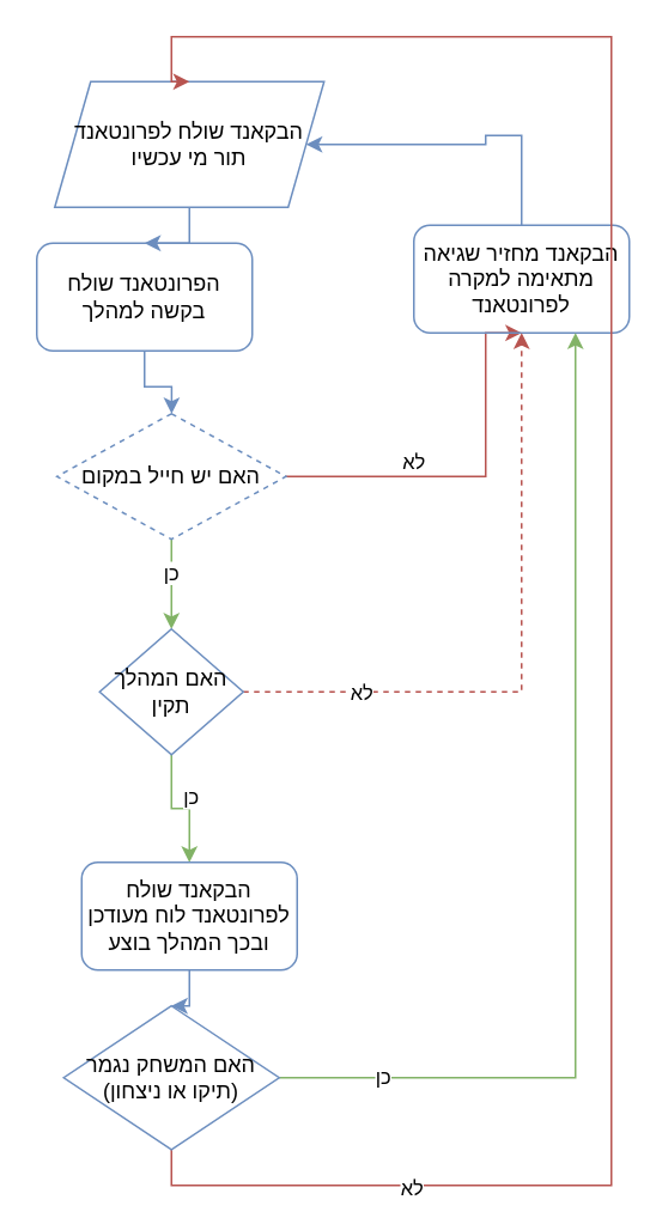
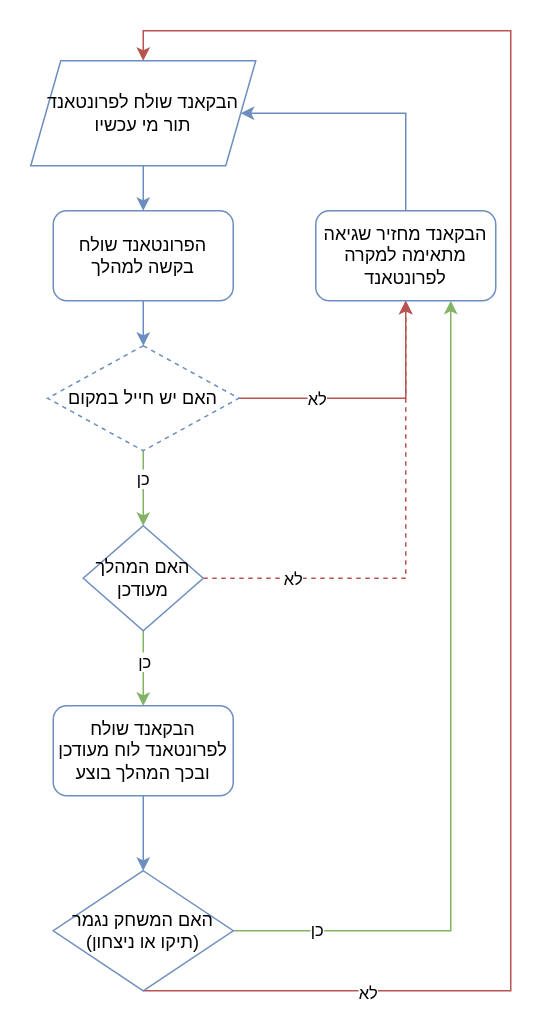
  <mxCell id="0" />
  <mxCell id="1" parent="0" />
  <mxCell id="2" value="" style="edgeStyle=orthogonalEdgeStyle;rounded=0;orthogonalLoop=1;jettySize=auto;html=1;fillColor=#dae8fc;strokeColor=#6c8ebf;" edge="1" parent="1" source="3" target="5"><mxGeometry relative="1" as="geometry" /></mxCell>
- <mxCell id="3" value="הבקאנד שולח לפרונטאנד &lt;br&gt;תור מי עכשיו" style="shape=parallelogram;perimeter=parallelogramPerimeter;whiteSpace=wrap;html=1;fixedSize=1;fillColor=none;strokeColor=#6c8ebf;" vertex="1" parent="1"><mxGeometry x="30" y="45" width="150" height="70" as="geometry" /></mxCell>
+ <mxCell id="3" value="הבקאנד שולח לפרונטאנד &lt;br&gt;תור מי עכשיו" style="shape=parallelogram;perimeter=parallelogramPerimeter;whiteSpace=wrap;html=1;fixedSize=1;fillColor=none;strokeColor=#6c8ebf;" vertex="1" parent="1"><mxGeometry x="20" y="40" width="150" height="70" as="geometry" /></mxCell>
  <mxCell id="4" value="" style="edgeStyle=orthogonalEdgeStyle;rounded=0;orthogonalLoop=1;jettySize=auto;html=1;fillColor=#dae8fc;strokeColor=#6c8ebf;" edge="1" parent="1" source="5" target="10"><mxGeometry relative="1" as="geometry" /></mxCell>
- <mxCell id="5" value="הפרונטאנד שולח בקשה למהלך" style="rounded=1;whiteSpace=wrap;html=1;fillColor=none;strokeColor=#6c8ebf;" vertex="1" parent="1"><mxGeometry x="20" y="135" width="120" height="60" as="geometry" /></mxCell>
+ <mxCell id="5" value="הפרונטאנד שולח בקשה למהלך" style="rounded=1;whiteSpace=wrap;html=1;fillColor=none;strokeColor=#6c8ebf;" vertex="1" parent="1"><mxGeometry x="35" y="140" width="120" height="60" as="geometry" /></mxCell>
  <mxCell id="6" style="edgeStyle=orthogonalEdgeStyle;rounded=0;orthogonalLoop=1;jettySize=auto;html=1;entryX=0.5;entryY=1;entryDx=0;entryDy=0;fillColor=#f8cecc;strokeColor=#b85450;exitX=1;exitY=0.5;exitDx=0;exitDy=0;" edge="1" parent="1" source="10" target="12"><mxGeometry relative="1" as="geometry"><mxPoint x="230" y="60" as="targetPoint" /><Array as="points"><mxPoint x="270" y="265" /></Array></mxGeometry></mxCell>
  <mxCell id="7" value="לא" style="edgeLabel;html=1;align=center;verticalAlign=middle;resizable=0;points=[];" vertex="1" connectable="0" parent="6"><mxGeometry x="0.096" y="-4" relative="1" as="geometry"><mxPoint x="-45" y="-4" as="offset" /></mxGeometry></mxCell>
  <mxCell id="8" value="" style="edgeStyle=orthogonalEdgeStyle;rounded=0;orthogonalLoop=1;jettySize=auto;html=1;fillColor=#d5e8d4;strokeColor=#82b366;" edge="1" parent="1" source="10"><mxGeometry relative="1" as="geometry"><mxPoint x="95" y="350" as="targetPoint" /><Array as="points"><mxPoint x="95" y="350" /><mxPoint x="95" y="350" /></Array></mxGeometry></mxCell>
  <mxCell id="9" value="כן" style="edgeLabel;html=1;align=center;verticalAlign=middle;resizable=0;points=[];" vertex="1" connectable="0" parent="8"><mxGeometry x="-0.271" y="-1" relative="1" as="geometry"><mxPoint as="offset" /></mxGeometry></mxCell>
  <mxCell id="10" value="האם יש חייל במקום" style="rhombus;whiteSpace=wrap;html=1;fillColor=none;strokeColor=#6c8ebf;dashed=1;" vertex="1" parent="1"><mxGeometry x="31.25" y="230" width="127.5" height="70" as="geometry" /></mxCell>
  <mxCell id="11" style="edgeStyle=orthogonalEdgeStyle;rounded=0;orthogonalLoop=1;jettySize=auto;html=1;entryX=1;entryY=0.5;entryDx=0;entryDy=0;exitX=0.5;exitY=0;exitDx=0;exitDy=0;fillColor=#dae8fc;strokeColor=#6c8ebf;" edge="1" parent="1" source="12" target="3"><mxGeometry relative="1" as="geometry"><Array as="points"><mxPoint x="270" y="75" /></Array></mxGeometry></mxCell>
- <mxCell id="12" value="הבקאנד מחזיר שגיאה מתאימה למקרה לפרונטאנד" style="rounded=1;whiteSpace=wrap;html=1;fillColor=none;strokeColor=#6c8ebf;" vertex="1" parent="1"><mxGeometry x="230" y="125" width="120" height="60" as="geometry" /></mxCell>
+ <mxCell id="12" value="הבקאנד מחזיר שגיאה מתאימה למקרה לפרונטאנד" style="rounded=1;whiteSpace=wrap;html=1;fillColor=none;strokeColor=#6c8ebf;" vertex="1" parent="1"><mxGeometry x="210" y="140" width="120" height="60" as="geometry" /></mxCell>
  <mxCell id="13" style="edgeStyle=orthogonalEdgeStyle;rounded=0;orthogonalLoop=1;jettySize=auto;html=1;exitX=1;exitY=0.5;exitDx=0;exitDy=0;entryX=0.5;entryY=1;entryDx=0;entryDy=0;fillColor=#f8cecc;strokeColor=#b85450;dashed=1;" edge="1" parent="1" source="17" target="12"><mxGeometry relative="1" as="geometry" /></mxCell>
  <mxCell id="14" value="לא" style="edgeLabel;html=1;align=center;verticalAlign=middle;resizable=0;points=[];" vertex="1" connectable="0" parent="13"><mxGeometry x="-0.634" relative="1" as="geometry"><mxPoint as="offset" /></mxGeometry></mxCell>
  <mxCell id="15" value="" style="edgeStyle=orthogonalEdgeStyle;rounded=0;orthogonalLoop=1;jettySize=auto;html=1;fillColor=#d5e8d4;strokeColor=#82b366;" edge="1" parent="1" source="17" target="19"><mxGeometry relative="1" as="geometry" /></mxCell>
  <mxCell id="16" value="כן" style="edgeLabel;html=1;align=center;verticalAlign=middle;resizable=0;points=[];" vertex="1" connectable="0" parent="15"><mxGeometry x="0.251" y="-1" relative="1" as="geometry"><mxPoint x="1" y="-11" as="offset" /></mxGeometry></mxCell>
- <mxCell id="17" value="האם המהלך תקין" style="rhombus;whiteSpace=wrap;html=1;fillColor=none;strokeColor=#6c8ebf;" vertex="1" parent="1"><mxGeometry x="55" y="350" width="80" height="70" as="geometry" /></mxCell>
+ <mxCell id="17" value="האם המהלך מעודכן" style="rhombus;whiteSpace=wrap;html=1;fillColor=none;strokeColor=#6c8ebf;" vertex="1" parent="1"><mxGeometry x="55" y="350" width="80" height="70" as="geometry" /></mxCell>
  <mxCell id="18" value="" style="edgeStyle=orthogonalEdgeStyle;rounded=0;orthogonalLoop=1;jettySize=auto;html=1;fillColor=#dae8fc;strokeColor=#6c8ebf;" edge="1" parent="1" source="19" target="24"><mxGeometry relative="1" as="geometry" /></mxCell>
- <mxCell id="19" value="הבקאנד שולח לפרונטאנד לוח מעודכן ובכך המהלך בוצע" style="rounded=1;whiteSpace=wrap;html=1;fillColor=none;strokeColor=#6c8ebf;" vertex="1" parent="1"><mxGeometry x="45" y="480" width="120" height="60" as="geometry" /></mxCell>
+ <mxCell id="19" value="הבקאנד שולח לפרונטאנד לוח מעודכן ובכך המהלך בוצע" style="rounded=1;whiteSpace=wrap;html=1;fillColor=none;strokeColor=#6c8ebf;" vertex="1" parent="1"><mxGeometry x="35" y="470" width="120" height="60" as="geometry" /></mxCell>
  <mxCell id="20" style="edgeStyle=orthogonalEdgeStyle;rounded=0;orthogonalLoop=1;jettySize=auto;html=1;entryX=0.75;entryY=1;entryDx=0;entryDy=0;fillColor=#d5e8d4;strokeColor=#82b366;" edge="1" parent="1" source="24" target="12"><mxGeometry relative="1" as="geometry" /></mxCell>
  <mxCell id="21" value="כן" style="edgeLabel;html=1;align=center;verticalAlign=middle;resizable=0;points=[];" vertex="1" connectable="0" parent="20"><mxGeometry x="-0.805" y="1" relative="1" as="geometry"><mxPoint as="offset" /></mxGeometry></mxCell>
  <mxCell id="22" style="edgeStyle=orthogonalEdgeStyle;rounded=0;orthogonalLoop=1;jettySize=auto;html=1;entryX=0.5;entryY=0;entryDx=0;entryDy=0;fillColor=#f8cecc;strokeColor=#b85450;" edge="1" parent="1" source="24" target="3"><mxGeometry relative="1" as="geometry"><Array as="points"><mxPoint x="95" y="660" /><mxPoint x="340" y="660" /><mxPoint x="340" y="20" /><mxPoint x="95" y="20" /></Array></mxGeometry></mxCell>
  <mxCell id="23" value="לא" style="edgeLabel;html=1;align=center;verticalAlign=middle;resizable=0;points=[];" vertex="1" connectable="0" parent="22"><mxGeometry x="-0.741" y="-1" relative="1" as="geometry"><mxPoint as="offset" /></mxGeometry></mxCell>
- <mxCell id="24" value="האם המשחק נגמר&lt;br&gt;(תיקו או ניצחון)" style="rhombus;whiteSpace=wrap;html=1;fillColor=none;strokeColor=#6c8ebf;" vertex="1" parent="1"><mxGeometry x="35" y="560" width="120" height="80" as="geometry" /></mxCell>
+ <mxCell id="24" value="האם המשחק נגמר&lt;br&gt;(תיקו או ניצחון)" style="rhombus;whiteSpace=wrap;html=1;fillColor=none;strokeColor=#6c8ebf;" vertex="1" parent="1"><mxGeometry x="35" y="580" width="120" height="80" as="geometry" /></mxCell>
